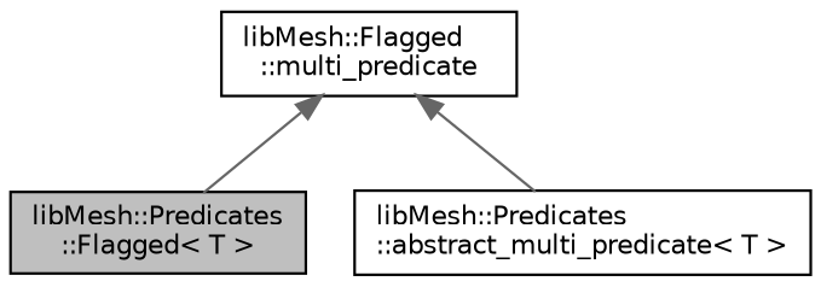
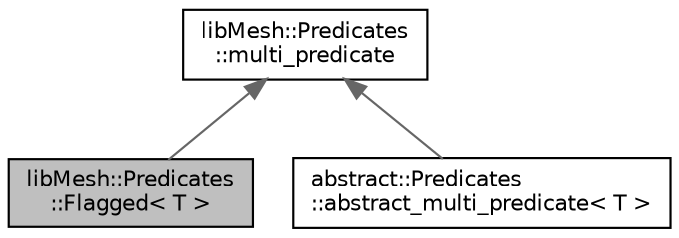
  digraph {
    node [color=black fillcolor=white fontname=Helvetica fontsize=10 shape=record style=filled]
    edge [color=gray40 dir=back fontname=Helvetica fontsize=10 labelfontname=Helvetica labelfontsize=10 style=solid]
    n1 [fillcolor=grey75 fontcolor=black height=0.2 label="libMesh::Predicates\l::Flagged\< T \>" width=0.4]
-   n2 [height=0.2 label="libMesh::Predicates\l::abstract_multi_predicate\< T \>" width=0.4]
-   n3 [height=0.2 label="libMesh::Flagged\l::multi_predicate" width=0.4]
+   n2 [height=0.2 label="abstract::Predicates\l::abstract_multi_predicate\< T \>" width=0.4]
+   n3 [height=0.2 label="libMesh::Predicates\l::multi_predicate" width=0.4]
    n3 -> n1
    n3 -> n2
  }
